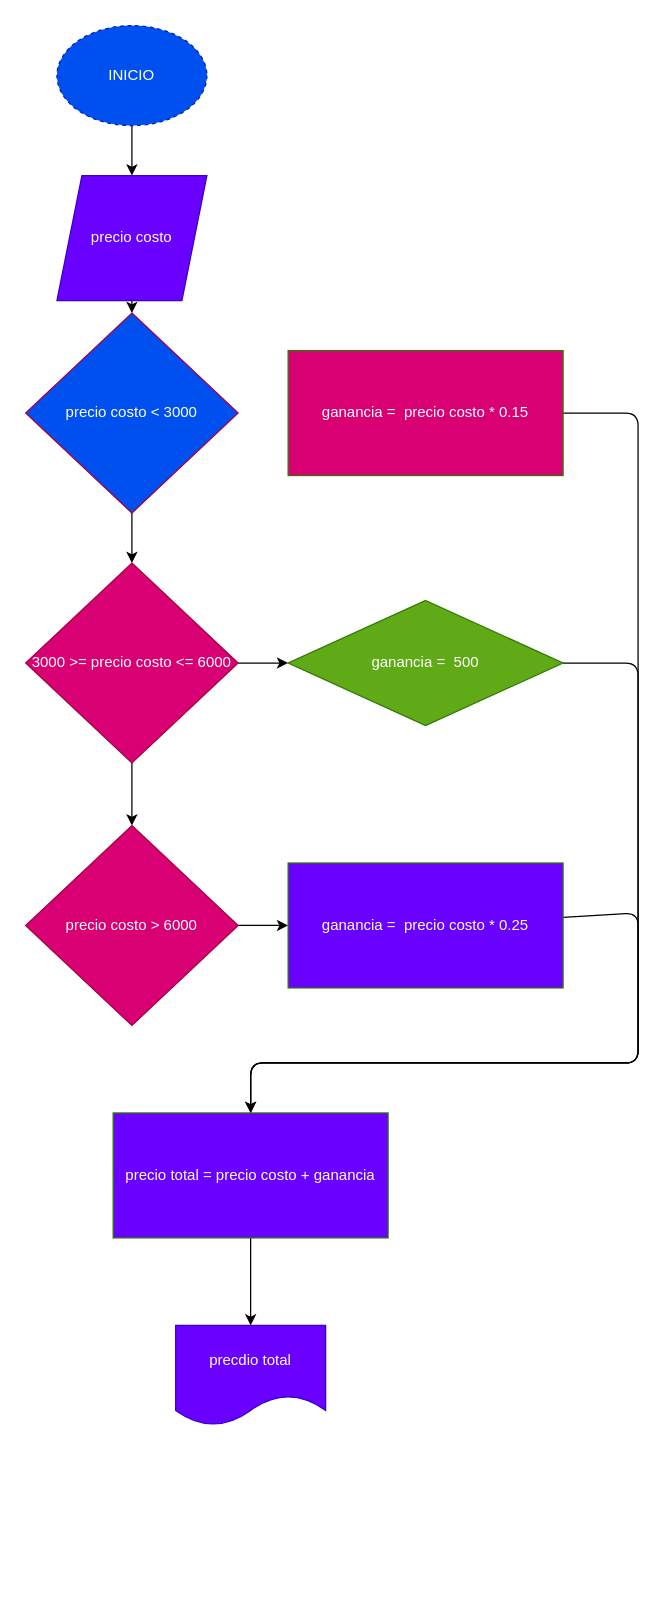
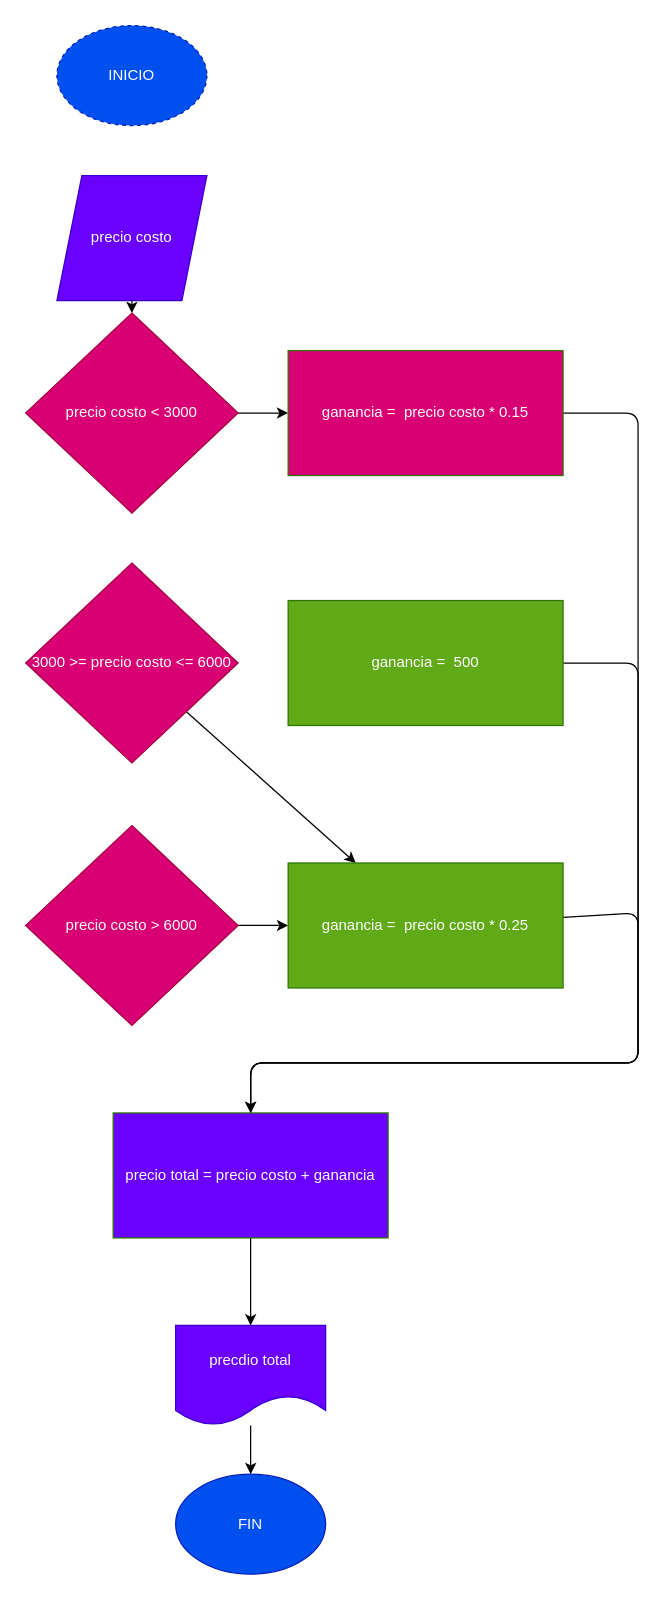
  <mxCell id="0" />
  <mxCell id="1" parent="0" />
- <mxCell id="2" value="" style="edgeStyle=none;html=1;fontColor=#FFFFFF;" edge="1" parent="1" source="3" target="5"><mxGeometry relative="1" as="geometry" /></mxCell>
  <mxCell id="3" value="INICIO" style="ellipse;whiteSpace=wrap;html=1;fillColor=#0050ef;fontColor=#ffffff;strokeColor=#001DBC;dashed=1;" vertex="1" parent="1"><mxGeometry x="45" y="20" width="120" height="80" as="geometry" /></mxCell>
  <mxCell id="4" value="" style="edgeStyle=none;html=1;fontColor=#FFFFFF;" edge="1" parent="1" source="5" target="7"><mxGeometry relative="1" as="geometry" /></mxCell>
  <mxCell id="5" value="precio costo" style="shape=parallelogram;perimeter=parallelogramPerimeter;whiteSpace=wrap;html=1;fixedSize=1;fillColor=#6a00ff;fontColor=#ffffff;strokeColor=#3700CC;" vertex="1" parent="1"><mxGeometry x="45" y="140" width="120" height="100" as="geometry" /></mxCell>
- <mxCell id="6" value="" style="edgeStyle=none;html=1;fontColor=#FFFFFF;" edge="1" parent="1" source="7" target="12"><mxGeometry relative="1" as="geometry" /></mxCell>
- <mxCell id="7" value="&lt;font color=&quot;#ffffff&quot;&gt;precio costo &amp;lt; 3000&lt;/font&gt;" style="rhombus;whiteSpace=wrap;html=1;fillColor=#0050ef;fontColor=#ffffff;strokeColor=#A50040;" vertex="1" parent="1"><mxGeometry x="20" y="250" width="170" height="160" as="geometry" /></mxCell>
+ <mxCell id="6" value="" style="edgeStyle=none;html=1;fontColor=#FFFFFF;" edge="1" parent="1" source="7" target="9"><mxGeometry relative="1" as="geometry" /></mxCell>
+ <mxCell id="7" value="&lt;font color=&quot;#ffffff&quot;&gt;precio costo &amp;lt; 3000&lt;/font&gt;" style="rhombus;whiteSpace=wrap;html=1;fillColor=#d80073;fontColor=#ffffff;strokeColor=#A50040;" vertex="1" parent="1"><mxGeometry x="20" y="250" width="170" height="160" as="geometry" /></mxCell>
  <mxCell id="8" style="edgeStyle=none;html=1;entryX=0.5;entryY=0;entryDx=0;entryDy=0;fontColor=#FFFFFF;" edge="1" parent="1" source="9" target="20"><mxGeometry relative="1" as="geometry"><Array as="points"><mxPoint x="510" y="330" /><mxPoint x="510" y="850" /><mxPoint x="200" y="850" /></Array></mxGeometry></mxCell>
  <mxCell id="9" value="ganancia =&amp;nbsp; precio costo * 0.15" style="rounded=0;whiteSpace=wrap;html=1;fontColor=#ffffff;fillColor=#d80073;strokeColor=#2D7600;" vertex="1" parent="1"><mxGeometry x="230" y="280" width="220" height="100" as="geometry" /></mxCell>
- <mxCell id="10" value="" style="edgeStyle=none;html=1;fontColor=#FFFFFF;" edge="1" parent="1" source="12" target="16"><mxGeometry relative="1" as="geometry" /></mxCell>
- <mxCell id="11" value="" style="edgeStyle=none;html=1;fontColor=#FFFFFF;" edge="1" parent="1" source="12" target="14"><mxGeometry relative="1" as="geometry" /></mxCell>
+ <mxCell id="11" value="" style="edgeStyle=none;html=1;fontColor=#FFFFFF;" edge="1" parent="1" source="12" target="18"><mxGeometry relative="1" as="geometry" /></mxCell>
  <mxCell id="12" value="&lt;font color=&quot;#ffffff&quot;&gt;3000 &amp;gt;= precio costo &amp;lt;= 6000&lt;/font&gt;" style="rhombus;whiteSpace=wrap;html=1;fillColor=#d80073;fontColor=#ffffff;strokeColor=#A50040;" vertex="1" parent="1"><mxGeometry x="20" y="450" width="170" height="160" as="geometry" /></mxCell>
- <mxCell id="13" style="edgeStyle=none;html=1;fontColor=#FFFFFF;entryX=0.5;entryY=0;entryDx=0;entryDy=0;endArrow=none;" edge="1" parent="1" source="14" target="20"><mxGeometry relative="1" as="geometry"><mxPoint x="230" y="850" as="targetPoint" /><Array as="points"><mxPoint x="510" y="530" /><mxPoint x="510" y="850" /><mxPoint x="200" y="850" /></Array></mxGeometry></mxCell>
- <mxCell id="14" value="ganancia =&amp;nbsp; 500" style="rhombus;whiteSpace=wrap;html=1;fontColor=#ffffff;fillColor=#60a917;strokeColor=#2D7600;" vertex="1" parent="1"><mxGeometry x="230" y="480" width="220" height="100" as="geometry" /></mxCell>
+ <mxCell id="13" style="edgeStyle=none;html=1;fontColor=#FFFFFF;entryX=0.5;entryY=0;entryDx=0;entryDy=0;" edge="1" parent="1" source="14" target="20"><mxGeometry relative="1" as="geometry"><mxPoint x="230" y="850" as="targetPoint" /><Array as="points"><mxPoint x="510" y="530" /><mxPoint x="510" y="850" /><mxPoint x="200" y="850" /></Array></mxGeometry></mxCell>
+ <mxCell id="14" value="ganancia =&amp;nbsp; 500" style="rounded=0;whiteSpace=wrap;html=1;fontColor=#ffffff;fillColor=#60a917;strokeColor=#2D7600;" vertex="1" parent="1"><mxGeometry x="230" y="480" width="220" height="100" as="geometry" /></mxCell>
  <mxCell id="15" value="" style="edgeStyle=none;html=1;fontColor=#FFFFFF;" edge="1" parent="1" source="16" target="18"><mxGeometry relative="1" as="geometry" /></mxCell>
  <mxCell id="16" value="&lt;font color=&quot;#ffffff&quot;&gt;precio costo &amp;gt; 6000&lt;/font&gt;" style="rhombus;whiteSpace=wrap;html=1;fillColor=#d80073;fontColor=#ffffff;strokeColor=#A50040;" vertex="1" parent="1"><mxGeometry x="20" y="660" width="170" height="160" as="geometry" /></mxCell>
- <mxCell id="17" style="edgeStyle=none;html=1;fontColor=#FFFFFF;entryX=0.5;entryY=0;entryDx=0;entryDy=0;" edge="1" parent="1" source="18" target="20"><mxGeometry relative="1" as="geometry"><mxPoint x="230" y="880" as="targetPoint" /><Array as="points"><mxPoint x="510" y="730" /><mxPoint x="510" y="850" /><mxPoint x="200" y="850" /></Array></mxGeometry></mxCell>
- <mxCell id="18" value="ganancia =&amp;nbsp; precio costo * 0.25" style="rounded=0;whiteSpace=wrap;html=1;fontColor=#ffffff;fillColor=#6a00ff;strokeColor=#2D7600;" vertex="1" parent="1"><mxGeometry x="230" y="690" width="220" height="100" as="geometry" /></mxCell>
+ <mxCell id="17" style="edgeStyle=none;html=1;fontColor=#FFFFFF;entryX=0.5;entryY=0;entryDx=0;entryDy=0;endArrow=none;" edge="1" parent="1" source="18" target="20"><mxGeometry relative="1" as="geometry"><mxPoint x="230" y="880" as="targetPoint" /><Array as="points"><mxPoint x="510" y="730" /><mxPoint x="510" y="850" /><mxPoint x="200" y="850" /></Array></mxGeometry></mxCell>
+ <mxCell id="18" value="ganancia =&amp;nbsp; precio costo * 0.25" style="rounded=0;whiteSpace=wrap;html=1;fontColor=#ffffff;fillColor=#60a917;strokeColor=#2D7600;" vertex="1" parent="1"><mxGeometry x="230" y="690" width="220" height="100" as="geometry" /></mxCell>
  <mxCell id="19" value="" style="edgeStyle=none;html=1;fontColor=#FFFFFF;" edge="1" parent="1" source="20" target="22"><mxGeometry relative="1" as="geometry" /></mxCell>
  <mxCell id="20" value="precio total = precio costo + ganancia" style="rounded=0;whiteSpace=wrap;html=1;fontColor=#ffffff;fillColor=#6a00ff;strokeColor=#2D7600;" vertex="1" parent="1"><mxGeometry x="90" y="890" width="220" height="100" as="geometry" /></mxCell>
+ <mxCell id="21" value="" style="edgeStyle=none;html=1;fontColor=#FFFFFF;" edge="1" parent="1" source="22" target="23"><mxGeometry relative="1" as="geometry" /></mxCell>
  <mxCell id="22" value="precdio total" style="shape=document;whiteSpace=wrap;html=1;boundedLbl=1;fontColor=#ffffff;fillColor=#6a00ff;strokeColor=#3700CC;" vertex="1" parent="1"><mxGeometry x="140" y="1060" width="120" height="80" as="geometry" /></mxCell>
+ <mxCell id="23" value="FIN" style="ellipse;whiteSpace=wrap;html=1;fontColor=#ffffff;fillColor=#0050ef;strokeColor=#001DBC;" vertex="1" parent="1"><mxGeometry x="140" y="1179" width="120" height="80" as="geometry" /></mxCell>
